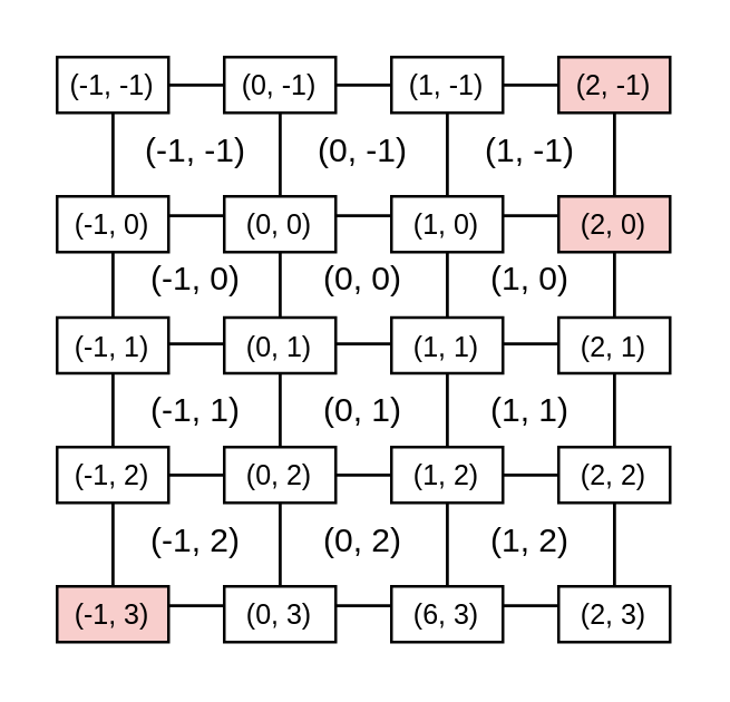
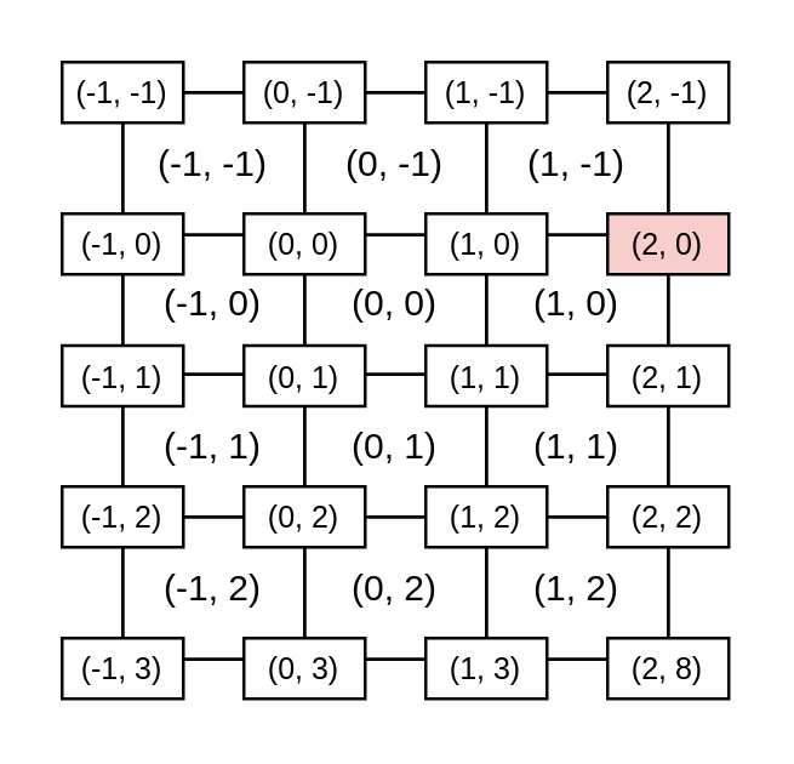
  <mxCell id="0" />
  <mxCell id="1" parent="0" />
  <mxCell id="2" value="" style="childLayout=tableLayout;recursiveResize=0;shadow=0;fillColor=none;" vertex="1" parent="1"><mxGeometry x="40" y="30" width="180" height="187" as="geometry" /></mxCell>
  <mxCell id="3" value="" style="shape=tableRow;horizontal=0;startSize=0;swimlaneHead=0;swimlaneBody=0;top=0;left=0;bottom=0;right=0;dropTarget=0;collapsible=0;recursiveResize=0;expand=0;fontStyle=0;fillColor=none;strokeColor=inherit;" vertex="1" parent="2"><mxGeometry width="180" height="47" as="geometry" /></mxCell>
  <mxCell id="4" value="(-1, -1)" style="connectable=0;recursiveResize=0;strokeColor=inherit;fillColor=none;align=center;whiteSpace=wrap;html=1;" vertex="1" parent="3"><mxGeometry width="60" height="47" as="geometry"><mxRectangle width="60" height="47" as="alternateBounds" /></mxGeometry></mxCell>
  <mxCell id="5" value="(0, -1)" style="connectable=0;recursiveResize=0;strokeColor=inherit;fillColor=none;align=center;whiteSpace=wrap;html=1;" vertex="1" parent="3"><mxGeometry x="60" width="60" height="47" as="geometry"><mxRectangle width="60" height="47" as="alternateBounds" /></mxGeometry></mxCell>
  <mxCell id="6" value="(1, -1)" style="connectable=0;recursiveResize=0;strokeColor=inherit;fillColor=none;align=center;whiteSpace=wrap;html=1;" vertex="1" parent="3"><mxGeometry x="120" width="60" height="47" as="geometry"><mxRectangle width="60" height="47" as="alternateBounds" /></mxGeometry></mxCell>
  <mxCell id="7" style="shape=tableRow;horizontal=0;startSize=0;swimlaneHead=0;swimlaneBody=0;top=0;left=0;bottom=0;right=0;dropTarget=0;collapsible=0;recursiveResize=0;expand=0;fontStyle=0;fillColor=none;strokeColor=inherit;" vertex="1" parent="2"><mxGeometry y="47" width="180" height="46" as="geometry" /></mxCell>
  <mxCell id="8" value="(-1, 0)" style="connectable=0;recursiveResize=0;strokeColor=inherit;fillColor=none;align=center;whiteSpace=wrap;html=1;" vertex="1" parent="7"><mxGeometry width="60" height="46" as="geometry"><mxRectangle width="60" height="46" as="alternateBounds" /></mxGeometry></mxCell>
  <mxCell id="9" value="(0, 0)" style="connectable=0;recursiveResize=0;strokeColor=inherit;fillColor=none;align=center;whiteSpace=wrap;html=1;" vertex="1" parent="7"><mxGeometry x="60" width="60" height="46" as="geometry"><mxRectangle width="60" height="46" as="alternateBounds" /></mxGeometry></mxCell>
  <mxCell id="10" value="(1, 0)" style="connectable=0;recursiveResize=0;strokeColor=inherit;fillColor=none;align=center;whiteSpace=wrap;html=1;" vertex="1" parent="7"><mxGeometry x="120" width="60" height="46" as="geometry"><mxRectangle width="60" height="46" as="alternateBounds" /></mxGeometry></mxCell>
  <mxCell id="11" style="shape=tableRow;horizontal=0;startSize=0;swimlaneHead=0;swimlaneBody=0;top=0;left=0;bottom=0;right=0;dropTarget=0;collapsible=0;recursiveResize=0;expand=0;fontStyle=0;fillColor=none;strokeColor=inherit;" vertex="1" parent="2"><mxGeometry y="93" width="180" height="47" as="geometry" /></mxCell>
  <mxCell id="12" value="(-1, 1)" style="connectable=0;recursiveResize=0;strokeColor=inherit;fillColor=none;align=center;whiteSpace=wrap;html=1;" vertex="1" parent="11"><mxGeometry width="60" height="47" as="geometry"><mxRectangle width="60" height="47" as="alternateBounds" /></mxGeometry></mxCell>
  <mxCell id="13" value="(0, 1)" style="connectable=0;recursiveResize=0;strokeColor=inherit;fillColor=none;align=center;whiteSpace=wrap;html=1;" vertex="1" parent="11"><mxGeometry x="60" width="60" height="47" as="geometry"><mxRectangle width="60" height="47" as="alternateBounds" /></mxGeometry></mxCell>
  <mxCell id="14" value="(1, 1)" style="connectable=0;recursiveResize=0;strokeColor=inherit;fillColor=none;align=center;whiteSpace=wrap;html=1;" vertex="1" parent="11"><mxGeometry x="120" width="60" height="47" as="geometry"><mxRectangle width="60" height="47" as="alternateBounds" /></mxGeometry></mxCell>
  <mxCell id="15" style="shape=tableRow;horizontal=0;startSize=0;swimlaneHead=0;swimlaneBody=0;top=0;left=0;bottom=0;right=0;dropTarget=0;collapsible=0;recursiveResize=0;expand=0;fontStyle=0;fillColor=none;strokeColor=inherit;" vertex="1" parent="2"><mxGeometry y="140" width="180" height="47" as="geometry" /></mxCell>
  <mxCell id="16" value="(-1, 2)" style="connectable=0;recursiveResize=0;strokeColor=inherit;fillColor=none;align=center;whiteSpace=wrap;html=1;" vertex="1" parent="15"><mxGeometry width="60" height="47" as="geometry"><mxRectangle width="60" height="47" as="alternateBounds" /></mxGeometry></mxCell>
  <mxCell id="17" value="(0, 2)" style="connectable=0;recursiveResize=0;strokeColor=inherit;fillColor=none;align=center;whiteSpace=wrap;html=1;" vertex="1" parent="15"><mxGeometry x="60" width="60" height="47" as="geometry"><mxRectangle width="60" height="47" as="alternateBounds" /></mxGeometry></mxCell>
  <mxCell id="18" value="(1, 2)" style="connectable=0;recursiveResize=0;strokeColor=inherit;fillColor=none;align=center;whiteSpace=wrap;html=1;" vertex="1" parent="15"><mxGeometry x="120" width="60" height="47" as="geometry"><mxRectangle width="60" height="47" as="alternateBounds" /></mxGeometry></mxCell>
  <mxCell id="19" value="&lt;p style=&quot;line-height: 100%;&quot;&gt;&lt;font style=&quot;font-size: 10px;&quot;&gt;(0, 0)&lt;/font&gt;&lt;/p&gt;" style="rounded=0;whiteSpace=wrap;html=1;" vertex="1" parent="1"><mxGeometry x="80" y="70" width="40" height="20" as="geometry" /></mxCell>
  <mxCell id="20" value="&lt;p style=&quot;line-height: 100%;&quot;&gt;&lt;font style=&quot;font-size: 10px;&quot;&gt;(1, 0)&lt;/font&gt;&lt;/p&gt;" style="rounded=0;whiteSpace=wrap;html=1;" vertex="1" parent="1"><mxGeometry x="140" y="70" width="40" height="20" as="geometry" /></mxCell>
  <mxCell id="21" value="&lt;p style=&quot;line-height: 100%;&quot;&gt;&lt;font style=&quot;font-size: 10px;&quot;&gt;(2, 0)&lt;/font&gt;&lt;/p&gt;" style="rounded=0;whiteSpace=wrap;html=1;fillColor=#f8cecc;" vertex="1" parent="1"><mxGeometry x="200" y="70" width="40" height="20" as="geometry" /></mxCell>
  <mxCell id="22" value="&lt;p style=&quot;line-height: 100%;&quot;&gt;&lt;font style=&quot;font-size: 10px;&quot;&gt;(-1, 0)&lt;/font&gt;&lt;/p&gt;" style="rounded=0;whiteSpace=wrap;html=1;" vertex="1" parent="1"><mxGeometry x="20" y="70" width="40" height="20" as="geometry" /></mxCell>
  <mxCell id="23" value="&lt;p style=&quot;line-height: 100%;&quot;&gt;&lt;font style=&quot;font-size: 10px;&quot;&gt;(0, -1)&lt;/font&gt;&lt;/p&gt;" style="rounded=0;whiteSpace=wrap;html=1;" vertex="1" parent="1"><mxGeometry x="80" y="20" width="40" height="20" as="geometry" /></mxCell>
  <mxCell id="24" value="&lt;p style=&quot;line-height: 100%;&quot;&gt;&lt;font style=&quot;font-size: 10px;&quot;&gt;(0, 1)&lt;/font&gt;&lt;/p&gt;" style="rounded=0;whiteSpace=wrap;html=1;" vertex="1" parent="1"><mxGeometry x="80" y="113.5" width="40" height="20" as="geometry" /></mxCell>
  <mxCell id="25" value="&lt;p style=&quot;line-height: 100%;&quot;&gt;&lt;font style=&quot;font-size: 10px;&quot;&gt;(0, 2)&lt;/font&gt;&lt;/p&gt;" style="rounded=0;whiteSpace=wrap;html=1;" vertex="1" parent="1"><mxGeometry x="80" y="160" width="40" height="20" as="geometry" /></mxCell>
  <mxCell id="26" value="&lt;p style=&quot;line-height: 100%;&quot;&gt;&lt;font style=&quot;font-size: 10px;&quot;&gt;(0, 3)&lt;/font&gt;&lt;/p&gt;" style="rounded=0;whiteSpace=wrap;html=1;" vertex="1" parent="1"><mxGeometry x="80" y="210" width="40" height="20" as="geometry" /></mxCell>
  <mxCell id="27" value="&lt;p style=&quot;line-height: 100%;&quot;&gt;&lt;font style=&quot;font-size: 10px;&quot;&gt;(1, 1)&lt;/font&gt;&lt;/p&gt;" style="rounded=0;whiteSpace=wrap;html=1;" vertex="1" parent="1"><mxGeometry x="140" y="113.5" width="40" height="20" as="geometry" /></mxCell>
  <mxCell id="28" value="&lt;p style=&quot;line-height: 100%;&quot;&gt;&lt;font style=&quot;font-size: 10px;&quot;&gt;(2, 1)&lt;/font&gt;&lt;/p&gt;" style="rounded=0;whiteSpace=wrap;html=1;" vertex="1" parent="1"><mxGeometry x="200" y="113.5" width="40" height="20" as="geometry" /></mxCell>
  <mxCell id="29" value="&lt;p style=&quot;line-height: 100%;&quot;&gt;&lt;font style=&quot;font-size: 10px;&quot;&gt;(1, 2)&lt;/font&gt;&lt;/p&gt;" style="rounded=0;whiteSpace=wrap;html=1;" vertex="1" parent="1"><mxGeometry x="140" y="160" width="40" height="20" as="geometry" /></mxCell>
  <mxCell id="30" value="&lt;p style=&quot;line-height: 100%;&quot;&gt;&lt;font style=&quot;font-size: 10px;&quot;&gt;(2, 2)&lt;/font&gt;&lt;/p&gt;" style="rounded=0;whiteSpace=wrap;html=1;" vertex="1" parent="1"><mxGeometry x="200" y="160" width="40" height="20" as="geometry" /></mxCell>
- <mxCell id="31" value="&lt;p style=&quot;line-height: 100%;&quot;&gt;&lt;font style=&quot;font-size: 10px;&quot;&gt;(2, 3)&lt;/font&gt;&lt;/p&gt;" style="rounded=0;whiteSpace=wrap;html=1;" vertex="1" parent="1"><mxGeometry x="200" y="210" width="40" height="20" as="geometry" /></mxCell>
- <mxCell id="32" value="&lt;p style=&quot;line-height: 100%;&quot;&gt;&lt;font style=&quot;font-size: 10px;&quot;&gt;(6, 3)&lt;/font&gt;&lt;/p&gt;" style="rounded=0;whiteSpace=wrap;html=1;" vertex="1" parent="1"><mxGeometry x="140" y="210" width="40" height="20" as="geometry" /></mxCell>
- <mxCell id="33" value="&lt;p style=&quot;line-height: 100%;&quot;&gt;&lt;font style=&quot;font-size: 10px;&quot;&gt;(-1, 3)&lt;/font&gt;&lt;/p&gt;" style="rounded=0;whiteSpace=wrap;html=1;fillColor=#f8cecc;" vertex="1" parent="1"><mxGeometry x="20" y="210" width="40" height="20" as="geometry" /></mxCell>
+ <mxCell id="31" value="&lt;p style=&quot;line-height: 100%;&quot;&gt;&lt;font style=&quot;font-size: 10px;&quot;&gt;(2, 8)&lt;/font&gt;&lt;/p&gt;" style="rounded=0;whiteSpace=wrap;html=1;" vertex="1" parent="1"><mxGeometry x="200" y="210" width="40" height="20" as="geometry" /></mxCell>
+ <mxCell id="32" value="&lt;p style=&quot;line-height: 100%;&quot;&gt;&lt;font style=&quot;font-size: 10px;&quot;&gt;(1, 3)&lt;/font&gt;&lt;/p&gt;" style="rounded=0;whiteSpace=wrap;html=1;" vertex="1" parent="1"><mxGeometry x="140" y="210" width="40" height="20" as="geometry" /></mxCell>
+ <mxCell id="33" value="&lt;p style=&quot;line-height: 100%;&quot;&gt;&lt;font style=&quot;font-size: 10px;&quot;&gt;(-1, 3)&lt;/font&gt;&lt;/p&gt;" style="rounded=0;whiteSpace=wrap;html=1;" vertex="1" parent="1"><mxGeometry x="20" y="210" width="40" height="20" as="geometry" /></mxCell>
  <mxCell id="34" value="&lt;p style=&quot;line-height: 100%;&quot;&gt;&lt;font style=&quot;font-size: 10px;&quot;&gt;(-1, 2)&lt;/font&gt;&lt;/p&gt;" style="rounded=0;whiteSpace=wrap;html=1;" vertex="1" parent="1"><mxGeometry x="20" y="160" width="40" height="20" as="geometry" /></mxCell>
  <mxCell id="35" value="&lt;p style=&quot;line-height: 100%;&quot;&gt;&lt;font style=&quot;font-size: 10px;&quot;&gt;(-1, 1)&lt;/font&gt;&lt;/p&gt;" style="rounded=0;whiteSpace=wrap;html=1;" vertex="1" parent="1"><mxGeometry x="20" y="113.5" width="40" height="20" as="geometry" /></mxCell>
  <mxCell id="36" value="&lt;p style=&quot;line-height: 100%;&quot;&gt;&lt;font style=&quot;font-size: 10px;&quot;&gt;(1, -1)&lt;/font&gt;&lt;/p&gt;" style="rounded=0;whiteSpace=wrap;html=1;" vertex="1" parent="1"><mxGeometry x="140" y="20" width="40" height="20" as="geometry" /></mxCell>
  <mxCell id="37" value="&lt;p style=&quot;line-height: 100%;&quot;&gt;&lt;font style=&quot;font-size: 10px;&quot;&gt;(-1, -1)&lt;/font&gt;&lt;/p&gt;" style="rounded=0;whiteSpace=wrap;html=1;" vertex="1" parent="1"><mxGeometry x="20" y="20" width="40" height="20" as="geometry" /></mxCell>
- <mxCell id="38" value="&lt;p style=&quot;line-height: 100%;&quot;&gt;&lt;font style=&quot;font-size: 10px;&quot;&gt;(2, -1)&lt;/font&gt;&lt;/p&gt;" style="rounded=0;whiteSpace=wrap;html=1;fillColor=#f8cecc;" vertex="1" parent="1"><mxGeometry x="200" y="20" width="40" height="20" as="geometry" /></mxCell>
+ <mxCell id="38" value="&lt;p style=&quot;line-height: 100%;&quot;&gt;&lt;font style=&quot;font-size: 10px;&quot;&gt;(2, -1)&lt;/font&gt;&lt;/p&gt;" style="rounded=0;whiteSpace=wrap;html=1;" vertex="1" parent="1"><mxGeometry x="200" y="20" width="40" height="20" as="geometry" /></mxCell>
